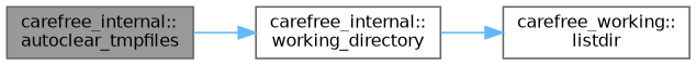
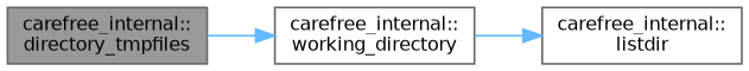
  digraph {
    rankdir=LR
    node [color=grey40 fillcolor=white fontname=Helvetica fontsize=10 shape=box style=filled]
    edge [color=steelblue1 fontname=Helvetica fontsize=10 labelfontname=Helvetica labelfontsize=10 style=solid]
-   n1 [color=gray40 fillcolor=grey60 fontcolor=black height=0.2 label="carefree_internal::\lautoclear_tmpfiles" width=0.4]
+   n1 [color=gray40 fillcolor=grey60 fontcolor=black height=0.2 label="carefree_internal::\ldirectory_tmpfiles" width=0.4]
    n2 [height=0.2 label="carefree_internal::\lworking_directory" width=0.4]
-   n3 [height=0.2 label="carefree_working::\llistdir" width=0.4]
+   n3 [height=0.2 label="carefree_internal::\llistdir" width=0.4]
    n1 -> n2
    n2 -> n3
  }
